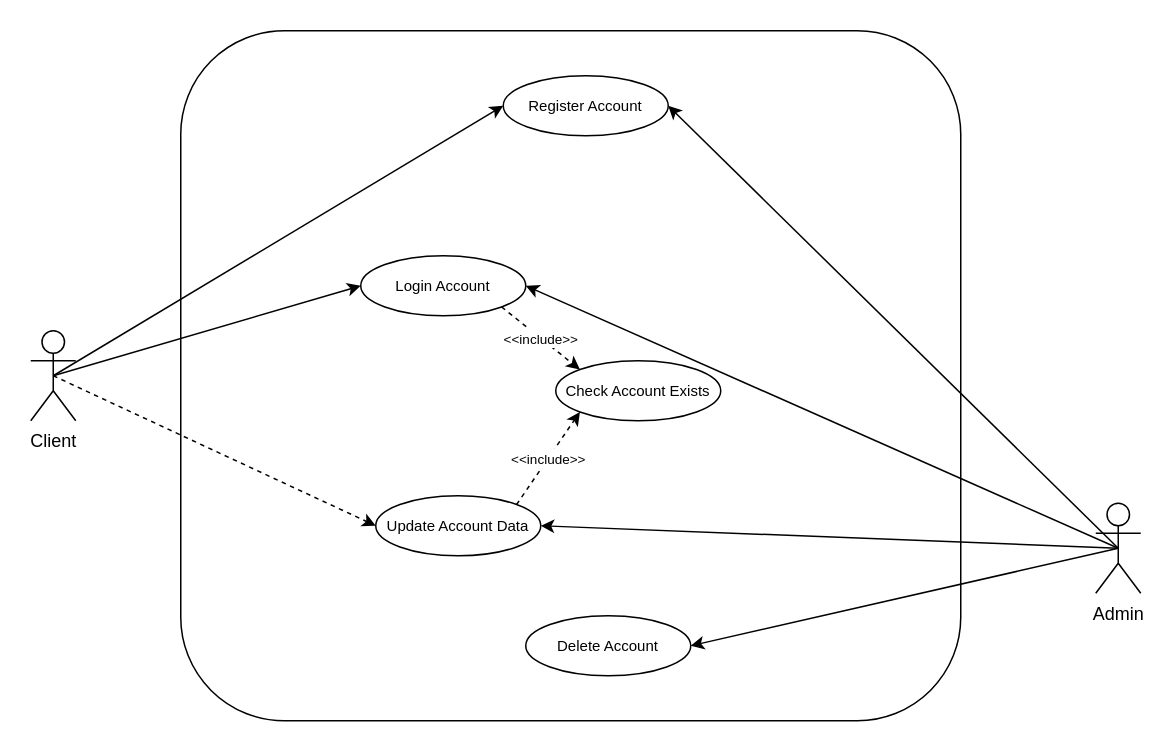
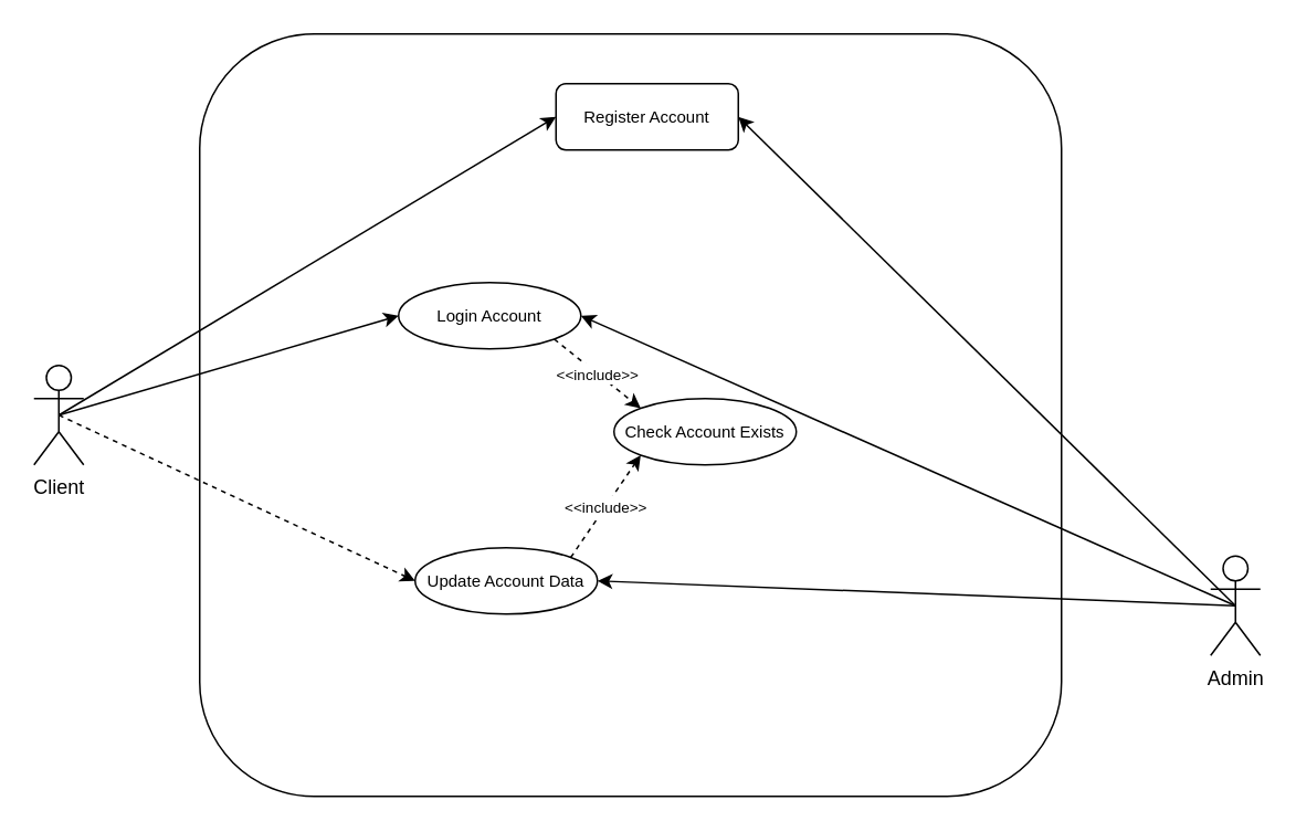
  <mxCell id="0" />
  <mxCell id="1" parent="0" />
  <mxCell id="2" value="" style="rounded=1;whiteSpace=wrap;html=1;fillColor=none;" parent="1" vertex="1"><mxGeometry x="120" y="20" width="520" height="460" as="geometry" /></mxCell>
  <mxCell id="3" value="Client" style="shape=umlActor;verticalLabelPosition=bottom;verticalAlign=top;html=1;outlineConnect=0;" parent="1" vertex="1"><mxGeometry x="20" y="220" width="30" height="60" as="geometry" /></mxCell>
- <mxCell id="4" value="&lt;font style=&quot;font-size: 10px;&quot;&gt;Register Account&lt;/font&gt;" style="ellipse;whiteSpace=wrap;html=1;fillColor=none;" parent="1" vertex="1"><mxGeometry x="335" y="50" width="110" height="40" as="geometry" /></mxCell>
+ <mxCell id="4" value="&lt;font style=&quot;font-size: 10px;&quot;&gt;Register Account&lt;/font&gt;" style="whiteSpace=wrap;html=1;fillColor=none;rounded=1;" parent="1" vertex="1"><mxGeometry x="335" y="50" width="110" height="40" as="geometry" /></mxCell>
  <mxCell id="5" value="&lt;font style=&quot;font-size: 10px;&quot;&gt;Login Account&lt;/font&gt;" style="ellipse;whiteSpace=wrap;html=1;fillColor=none;" parent="1" vertex="1"><mxGeometry x="240" y="170" width="110" height="40" as="geometry" /></mxCell>
  <mxCell id="6" value="&lt;font style=&quot;font-size: 10px;&quot;&gt;Update Account Data&lt;/font&gt;" style="ellipse;whiteSpace=wrap;html=1;fillColor=none;" parent="1" vertex="1"><mxGeometry x="250" y="330" width="110" height="40" as="geometry" /></mxCell>
- <mxCell id="7" value="&lt;font style=&quot;font-size: 10px;&quot;&gt;Delete Account&lt;/font&gt;" style="ellipse;whiteSpace=wrap;html=1;fillColor=none;" parent="1" vertex="1"><mxGeometry x="350" y="410" width="110" height="40" as="geometry" /></mxCell>
  <mxCell id="8" value="Admin" style="shape=umlActor;verticalLabelPosition=bottom;verticalAlign=top;html=1;outlineConnect=0;" parent="1" vertex="1"><mxGeometry x="730" y="335" width="30" height="60" as="geometry" /></mxCell>
  <mxCell id="9" value="" style="endArrow=classic;html=1;rounded=0;exitX=0.5;exitY=0.5;exitDx=0;exitDy=0;exitPerimeter=0;entryX=0;entryY=0.5;entryDx=0;entryDy=0;" parent="1" source="3" target="4" edge="1"><mxGeometry width="50" height="50" relative="1" as="geometry"><mxPoint x="370" y="280" as="sourcePoint" /><mxPoint x="420" y="230" as="targetPoint" /></mxGeometry></mxCell>
  <mxCell id="10" value="" style="endArrow=classic;html=1;rounded=0;exitX=0.5;exitY=0.5;exitDx=0;exitDy=0;exitPerimeter=0;entryX=0;entryY=0.5;entryDx=0;entryDy=0;" parent="1" source="3" target="5" edge="1"><mxGeometry width="50" height="50" relative="1" as="geometry"><mxPoint x="55" y="160" as="sourcePoint" /><mxPoint x="300" y="110" as="targetPoint" /></mxGeometry></mxCell>
- <mxCell id="11" value="" style="endArrow=classic;html=1;rounded=0;exitX=0.5;exitY=0.5;exitDx=0;exitDy=0;exitPerimeter=0;entryX=1;entryY=0.5;entryDx=0;entryDy=0;" parent="1" source="8" target="7" edge="1"><mxGeometry width="50" height="50" relative="1" as="geometry"><mxPoint x="370" y="280" as="sourcePoint" /><mxPoint x="420" y="230" as="targetPoint" /></mxGeometry></mxCell>
  <mxCell id="12" value="" style="endArrow=classic;html=1;rounded=0;exitX=0.5;exitY=0.5;exitDx=0;exitDy=0;exitPerimeter=0;entryX=0;entryY=0.5;entryDx=0;entryDy=0;dashed=1;" parent="1" source="3" target="6" edge="1"><mxGeometry width="50" height="50" relative="1" as="geometry"><mxPoint x="270" y="250" as="sourcePoint" /><mxPoint x="320" y="200" as="targetPoint" /></mxGeometry></mxCell>
  <mxCell id="13" value="" style="endArrow=classic;html=1;rounded=0;exitX=0.5;exitY=0.5;exitDx=0;exitDy=0;exitPerimeter=0;entryX=1;entryY=0.5;entryDx=0;entryDy=0;" parent="1" source="8" target="4" edge="1"><mxGeometry width="50" height="50" relative="1" as="geometry"><mxPoint x="370" y="280" as="sourcePoint" /><mxPoint x="420" y="230" as="targetPoint" /></mxGeometry></mxCell>
  <mxCell id="14" value="" style="endArrow=classic;html=1;rounded=0;exitX=0.5;exitY=0.5;exitDx=0;exitDy=0;exitPerimeter=0;entryX=1;entryY=0.5;entryDx=0;entryDy=0;" parent="1" source="8" target="5" edge="1"><mxGeometry width="50" height="50" relative="1" as="geometry"><mxPoint x="370" y="280" as="sourcePoint" /><mxPoint x="420" y="230" as="targetPoint" /></mxGeometry></mxCell>
  <mxCell id="15" value="" style="endArrow=classic;html=1;rounded=0;exitX=0.5;exitY=0.5;exitDx=0;exitDy=0;exitPerimeter=0;entryX=1;entryY=0.5;entryDx=0;entryDy=0;" parent="1" source="8" target="6" edge="1"><mxGeometry width="50" height="50" relative="1" as="geometry"><mxPoint x="180" y="320" as="sourcePoint" /><mxPoint x="230" y="270" as="targetPoint" /></mxGeometry></mxCell>
  <mxCell id="16" value="&lt;font style=&quot;font-size: 10px;&quot;&gt;Check Account Exists&lt;/font&gt;" style="ellipse;whiteSpace=wrap;html=1;fillColor=none;" vertex="1" parent="1"><mxGeometry x="370" y="240" width="110" height="40" as="geometry" /></mxCell>
  <mxCell id="17" value="&lt;font style=&quot;font-size: 9px;&quot;&gt;&amp;lt;&amp;lt;include&amp;gt;&amp;gt;&lt;/font&gt;" style="endArrow=classic;html=1;rounded=0;exitX=1;exitY=1;exitDx=0;exitDy=0;entryX=0;entryY=0;entryDx=0;entryDy=0;dashed=1;" edge="1" parent="1" source="5" target="16"><mxGeometry width="50" height="50" relative="1" as="geometry"><mxPoint x="400" y="90" as="sourcePoint" /><mxPoint x="485" y="140" as="targetPoint" /></mxGeometry></mxCell>
  <mxCell id="18" value="&lt;font style=&quot;font-size: 9px;&quot;&gt;&amp;lt;&amp;lt;include&amp;gt;&amp;gt;&lt;/font&gt;" style="endArrow=classic;html=1;rounded=0;exitX=1;exitY=0;exitDx=0;exitDy=0;entryX=0;entryY=1;entryDx=0;entryDy=0;dashed=1;" edge="1" parent="1" source="6" target="16"><mxGeometry width="50" height="50" relative="1" as="geometry"><mxPoint x="344" y="204" as="sourcePoint" /><mxPoint x="396" y="246" as="targetPoint" /></mxGeometry></mxCell>
